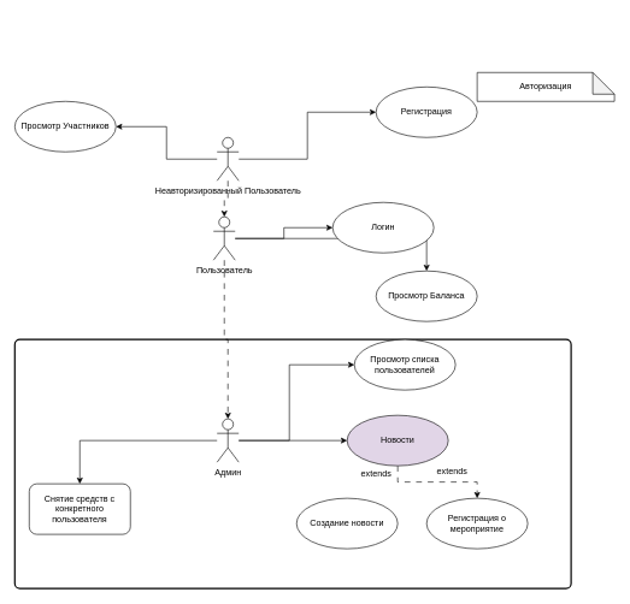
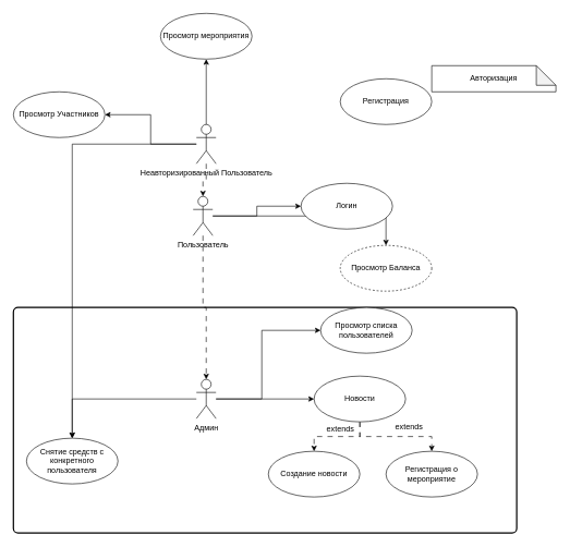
  <mxCell id="0" />
  <mxCell id="1" parent="0" />
  <mxCell id="2" value="" style="rounded=1;whiteSpace=wrap;html=1;absoluteArcSize=1;arcSize=14;strokeWidth=2;" vertex="1" parent="1"><mxGeometry x="20" y="470" width="770" height="345" as="geometry" /></mxCell>
  <mxCell id="3" style="edgeStyle=orthogonalEdgeStyle;rounded=0;orthogonalLoop=1;jettySize=auto;html=1;dashed=1;dashPattern=8 8;" edge="1" parent="1" source="6" target="10"><mxGeometry relative="1" as="geometry" /></mxCell>
  <mxCell id="4" style="edgeStyle=orthogonalEdgeStyle;rounded=0;orthogonalLoop=1;jettySize=auto;html=1;" edge="1" parent="1" source="6" target="25"><mxGeometry relative="1" as="geometry"><mxPoint x="470" y="400" as="targetPoint" /></mxGeometry></mxCell>
  <mxCell id="5" style="edgeStyle=orthogonalEdgeStyle;rounded=0;orthogonalLoop=1;jettySize=auto;html=1;entryX=0;entryY=0.5;entryDx=0;entryDy=0;" edge="1" parent="1" source="6" target="27"><mxGeometry relative="1" as="geometry"><mxPoint x="410" y="330" as="targetPoint" /></mxGeometry></mxCell>
  <mxCell id="6" value="Пользователь&lt;div&gt;&lt;br/&gt;&lt;/div&gt;" style="shape=umlActor;verticalLabelPosition=bottom;verticalAlign=top;html=1;outlineConnect=0;" vertex="1" parent="1"><mxGeometry x="295" y="300" width="30" height="60" as="geometry" /></mxCell>
  <mxCell id="7" style="edgeStyle=orthogonalEdgeStyle;rounded=0;orthogonalLoop=1;jettySize=auto;html=1;entryX=0;entryY=0.5;entryDx=0;entryDy=0;" edge="1" parent="1" source="10" target="13"><mxGeometry relative="1" as="geometry" /></mxCell>
  <mxCell id="8" style="edgeStyle=orthogonalEdgeStyle;rounded=0;orthogonalLoop=1;jettySize=auto;html=1;" edge="1" parent="1" source="10" target="16"><mxGeometry relative="1" as="geometry"><mxPoint x="410" y="540" as="targetPoint" /><Array as="points"><mxPoint x="400" y="610" /></Array></mxGeometry></mxCell>
  <mxCell id="9" style="edgeStyle=orthogonalEdgeStyle;rounded=0;orthogonalLoop=1;jettySize=auto;html=1;" edge="1" parent="1" source="10" target="17"><mxGeometry relative="1" as="geometry"><mxPoint x="260" y="730" as="targetPoint" /></mxGeometry></mxCell>
  <mxCell id="10" value="Админ" style="shape=umlActor;verticalLabelPosition=bottom;verticalAlign=top;html=1;outlineConnect=0;" vertex="1" parent="1"><mxGeometry x="300" y="580" width="30" height="60" as="geometry" /></mxCell>
+ <mxCell id="11" style="edgeStyle=orthogonalEdgeStyle;rounded=0;orthogonalLoop=1;jettySize=auto;html=1;dashed=1;dashPattern=8 8;" edge="1" parent="1" source="13" target="14"><mxGeometry relative="1" as="geometry"><mxPoint x="670" y="630" as="targetPoint" /></mxGeometry></mxCell>
  <mxCell id="12" style="edgeStyle=orthogonalEdgeStyle;rounded=0;orthogonalLoop=1;jettySize=auto;html=1;dashed=1;dashPattern=8 8;" edge="1" parent="1" source="13" target="15"><mxGeometry relative="1" as="geometry"><mxPoint x="690" y="660" as="targetPoint" /></mxGeometry></mxCell>
- <mxCell id="13" value="Новости" style="ellipse;whiteSpace=wrap;html=1;fillColor=#e1d5e7;" vertex="1" parent="1"><mxGeometry x="480" y="575" width="140" height="70" as="geometry" /></mxCell>
+ <mxCell id="13" value="Новости" style="ellipse;whiteSpace=wrap;html=1;" vertex="1" parent="1"><mxGeometry x="480" y="575" width="140" height="70" as="geometry" /></mxCell>
  <mxCell id="14" value="Создание новости" style="ellipse;whiteSpace=wrap;html=1;" vertex="1" parent="1"><mxGeometry x="410" y="690" width="140" height="70" as="geometry" /></mxCell>
  <mxCell id="15" value="Регистрация о мероприятие" style="ellipse;whiteSpace=wrap;html=1;" vertex="1" parent="1"><mxGeometry x="590" y="690" width="140" height="70" as="geometry" /></mxCell>
  <mxCell id="16" value="Просмотр списка пользователей" style="ellipse;whiteSpace=wrap;html=1;" vertex="1" parent="1"><mxGeometry x="490" y="470" width="140" height="70" as="geometry" /></mxCell>
- <mxCell id="17" value="Снятие средств с конкретного пользователя" style="whiteSpace=wrap;html=1;rounded=1;" vertex="1" parent="1"><mxGeometry x="40" y="670" width="140" height="70" as="geometry" /></mxCell>
- <mxCell id="18" style="edgeStyle=orthogonalEdgeStyle;rounded=0;orthogonalLoop=1;jettySize=auto;html=1;" edge="1" parent="1" source="21" target="26"><mxGeometry relative="1" as="geometry" /></mxCell>
+ <mxCell id="17" value="Снятие средств с конкретного пользователя" style="ellipse;whiteSpace=wrap;html=1;" vertex="1" parent="1"><mxGeometry x="40" y="670" width="140" height="70" as="geometry" /></mxCell>
+ <mxCell id="18" style="edgeStyle=orthogonalEdgeStyle;rounded=0;orthogonalLoop=1;jettySize=auto;html=1;" edge="1" parent="1" source="21" target="17"><mxGeometry relative="1" as="geometry" /></mxCell>
  <mxCell id="19" style="edgeStyle=orthogonalEdgeStyle;rounded=0;orthogonalLoop=1;jettySize=auto;html=1;" edge="1" parent="1" source="21" target="28"><mxGeometry relative="1" as="geometry"><mxPoint x="150" y="210" as="targetPoint" /></mxGeometry></mxCell>
+ <mxCell id="20" style="edgeStyle=orthogonalEdgeStyle;rounded=0;orthogonalLoop=1;jettySize=auto;html=1;" edge="1" parent="1" source="21" target="29"><mxGeometry relative="1" as="geometry"><mxPoint x="315" y="100" as="targetPoint" /></mxGeometry></mxCell>
  <mxCell id="21" value="Неавторизированный Пользователь" style="shape=umlActor;verticalLabelPosition=bottom;verticalAlign=top;html=1;outlineConnect=0;" vertex="1" parent="1"><mxGeometry x="300" y="190" width="30" height="60" as="geometry" /></mxCell>
  <mxCell id="22" style="edgeStyle=orthogonalEdgeStyle;rounded=0;orthogonalLoop=1;jettySize=auto;html=1;entryX=0.5;entryY=0;entryDx=0;entryDy=0;entryPerimeter=0;dashed=1;dashPattern=8 8;" edge="1" parent="1" source="21" target="6"><mxGeometry relative="1" as="geometry" /></mxCell>
  <mxCell id="23" value="extends&lt;div&gt;&lt;br/&gt;&lt;/div&gt;" style="text;html=1;align=center;verticalAlign=middle;resizable=0;points=[];autosize=1;strokeColor=none;fillColor=none;" vertex="1" parent="1"><mxGeometry x="485" y="643" width="70" height="40" as="geometry" /></mxCell>
  <mxCell id="24" value="extends&lt;div&gt;&lt;br/&gt;&lt;/div&gt;" style="text;html=1;align=center;verticalAlign=middle;resizable=0;points=[];autosize=1;strokeColor=none;fillColor=none;" vertex="1" parent="1"><mxGeometry x="590" y="640" width="70" height="40" as="geometry" /></mxCell>
- <mxCell id="25" value="Просмотр Баланса" style="ellipse;whiteSpace=wrap;html=1;" vertex="1" parent="1"><mxGeometry x="520" y="375" width="140" height="70" as="geometry" /></mxCell>
+ <mxCell id="25" value="Просмотр Баланса" style="ellipse;whiteSpace=wrap;html=1;dashed=1;" vertex="1" parent="1"><mxGeometry x="520" y="375" width="140" height="70" as="geometry" /></mxCell>
  <mxCell id="26" value="Регистрация" style="ellipse;whiteSpace=wrap;html=1;" vertex="1" parent="1"><mxGeometry x="520" y="120" width="140" height="70" as="geometry" /></mxCell>
  <mxCell id="27" value="Логин" style="ellipse;whiteSpace=wrap;html=1;" vertex="1" parent="1"><mxGeometry x="460" y="280" width="140" height="70" as="geometry" /></mxCell>
  <mxCell id="28" value="Просмотр Участников" style="ellipse;whiteSpace=wrap;html=1;" vertex="1" parent="1"><mxGeometry x="20" y="140" width="140" height="70" as="geometry" /></mxCell>
+ <mxCell id="29" value="Просмотр мероприятия" style="ellipse;whiteSpace=wrap;html=1;" vertex="1" parent="1"><mxGeometry x="245" y="20" width="140" height="70" as="geometry" /></mxCell>
  <mxCell id="30" value="Авторизация" style="shape=note;whiteSpace=wrap;html=1;backgroundOutline=1;darkOpacity=0.05;" vertex="1" parent="1"><mxGeometry x="660" y="100" width="190" height="40" as="geometry" /></mxCell>
